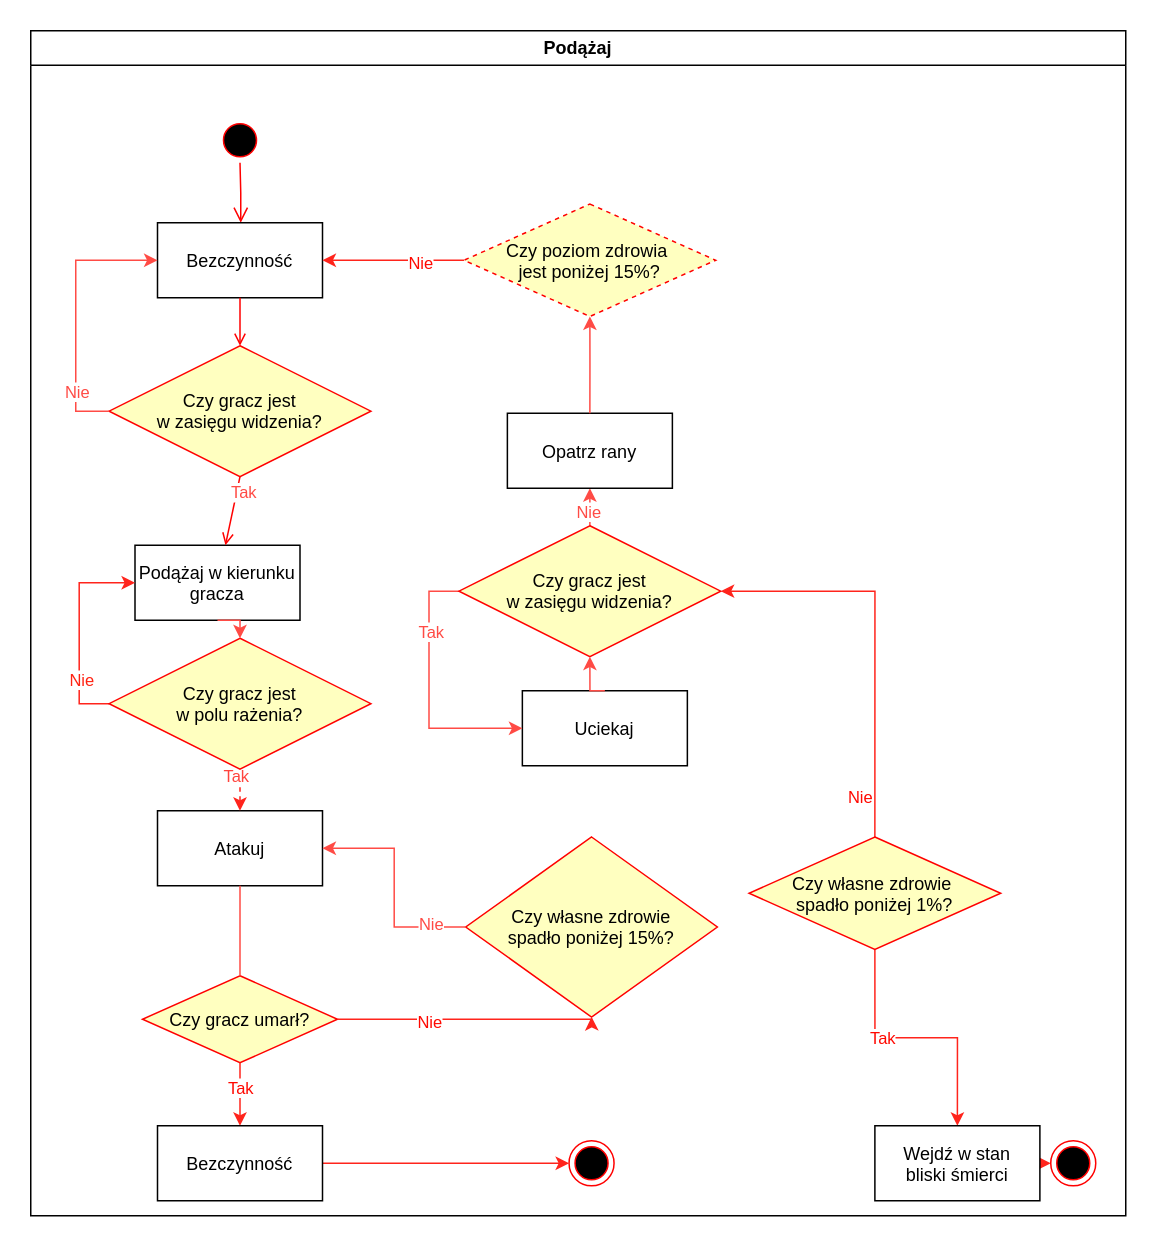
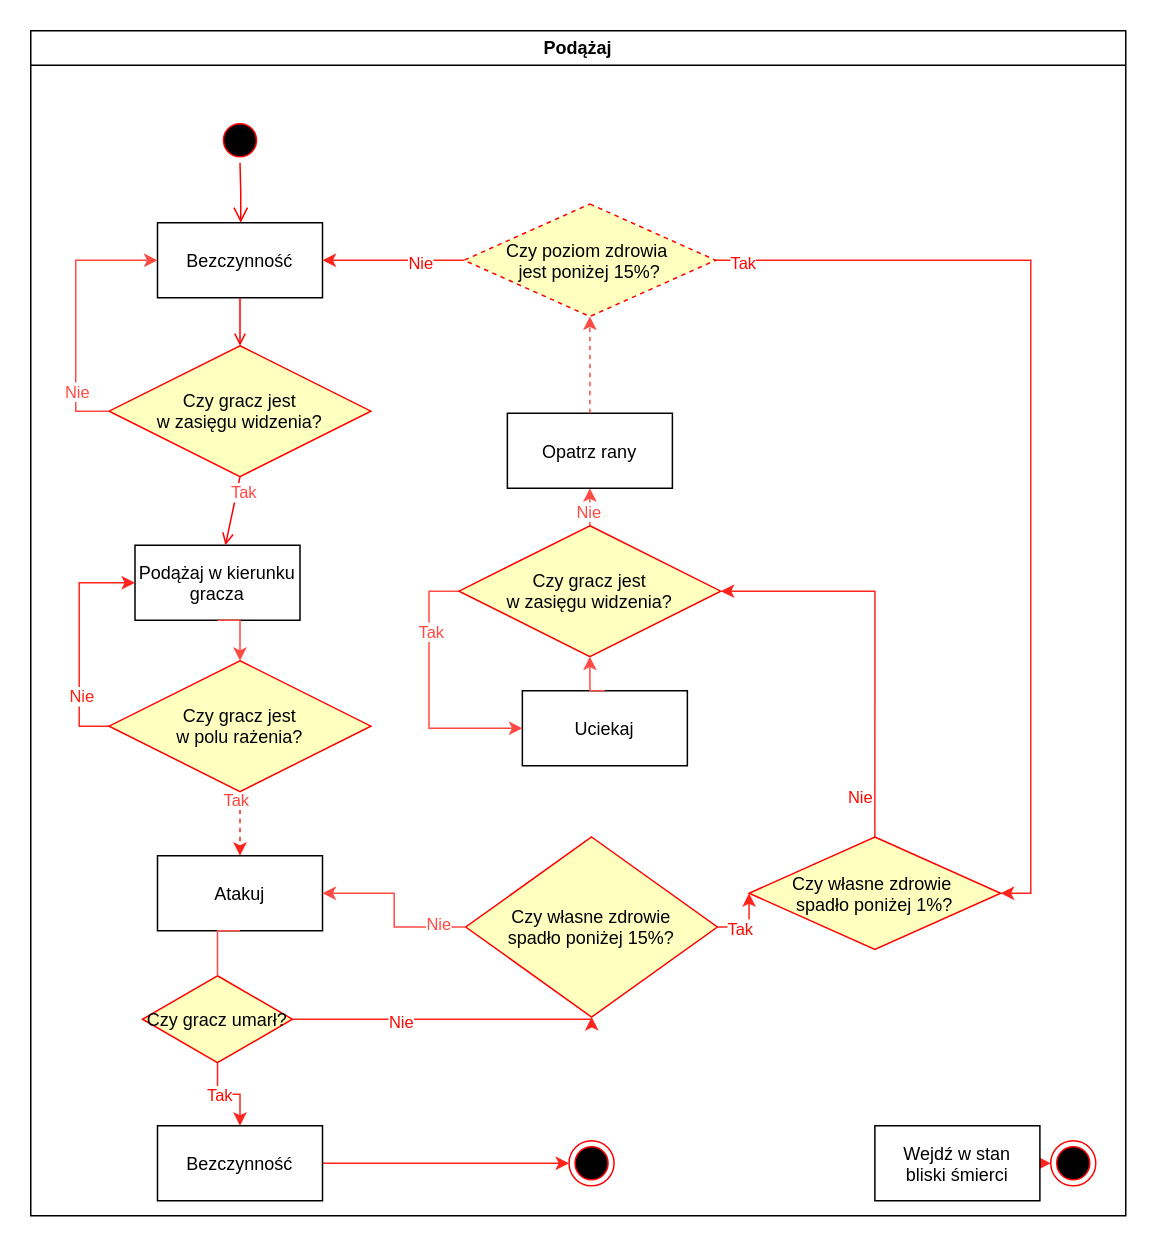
  <mxCell id="0" />
  <mxCell id="1" parent="0" />
  <mxCell id="2" value="Podążaj" style="swimlane;whiteSpace=wrap" parent="1" vertex="1"><mxGeometry x="20" y="20" width="730" height="790" as="geometry" /></mxCell>
  <mxCell id="3" value="Uciekaj" style="" parent="2" vertex="1"><mxGeometry x="327.74" y="440" width="110" height="50" as="geometry" /></mxCell>
  <mxCell id="4" style="edgeStyle=orthogonalEdgeStyle;rounded=0;orthogonalLoop=1;jettySize=auto;html=1;entryX=0;entryY=0.5;entryDx=0;entryDy=0;strokeColor=#FF4B45;fontColor=#FF4B45;exitX=0;exitY=0.5;exitDx=0;exitDy=0;" parent="2" source="8" target="3" edge="1"><mxGeometry relative="1" as="geometry"><mxPoint x="820" y="400" as="sourcePoint" /></mxGeometry></mxCell>
  <mxCell id="5" value="Tak" style="edgeLabel;html=1;align=center;verticalAlign=middle;resizable=0;points=[];fontColor=#FF4B45;" parent="4" vertex="1" connectable="0"><mxGeometry x="-0.454" y="1" relative="1" as="geometry"><mxPoint as="offset" /></mxGeometry></mxCell>
  <mxCell id="6" style="edgeStyle=orthogonalEdgeStyle;rounded=0;orthogonalLoop=1;jettySize=auto;html=1;exitX=0.5;exitY=0;exitDx=0;exitDy=0;entryX=0.5;entryY=1;entryDx=0;entryDy=0;strokeColor=#FF4B45;fontColor=#FF4B45;" parent="2" source="8" target="10" edge="1"><mxGeometry relative="1" as="geometry"><Array as="points" /><mxPoint x="695" y="340" as="sourcePoint" /></mxGeometry></mxCell>
  <mxCell id="7" value="Nie" style="edgeLabel;html=1;align=center;verticalAlign=middle;resizable=0;points=[];fontColor=#FF4B45;" parent="6" vertex="1" connectable="0"><mxGeometry x="-0.24" y="2" relative="1" as="geometry"><mxPoint x="1" as="offset" /></mxGeometry></mxCell>
  <mxCell id="8" value="Czy gracz jest &#10;w zasięgu widzenia?" style="rhombus;fillColor=#ffffc0;strokeColor=#ff0000;" parent="2" vertex="1"><mxGeometry x="285.5" y="330" width="174.5" height="87.25" as="geometry" /></mxCell>
  <mxCell id="9" style="edgeStyle=orthogonalEdgeStyle;rounded=0;orthogonalLoop=1;jettySize=auto;html=1;exitX=0.5;exitY=0;exitDx=0;exitDy=0;strokeColor=#FF4B45;fontColor=#FF4B45;entryX=0.5;entryY=1;entryDx=0;entryDy=0;" parent="2" source="3" target="8" edge="1"><mxGeometry relative="1" as="geometry"><mxPoint x="695" y="427.25" as="targetPoint" /></mxGeometry></mxCell>
  <mxCell id="10" value="Opatrz rany" style="" parent="2" vertex="1"><mxGeometry x="317.75" y="255" width="110" height="50" as="geometry" /></mxCell>
+ <mxCell id="11" style="edgeStyle=orthogonalEdgeStyle;rounded=0;orthogonalLoop=1;jettySize=auto;html=1;entryX=1;entryY=0.5;entryDx=0;entryDy=0;strokeColor=#FF241C;fontColor=#FF0800;" edge="1" parent="2" source="13" target="30"><mxGeometry relative="1" as="geometry" /></mxCell>
+ <mxCell id="12" value="Tak" style="edgeLabel;html=1;align=center;verticalAlign=middle;resizable=0;points=[];fontColor=#FF0800;" vertex="1" connectable="0" parent="11"><mxGeometry x="-0.946" y="-1" relative="1" as="geometry"><mxPoint as="offset" /></mxGeometry></mxCell>
  <mxCell id="13" value="Czy poziom zdrowia &#10;jest poniżej 15%?" style="rhombus;fillColor=#ffffc0;strokeColor=#ff0000;dashed=1;" parent="2" vertex="1"><mxGeometry x="288.87" y="115.5" width="167.75" height="75" as="geometry" /></mxCell>
- <mxCell id="14" style="edgeStyle=orthogonalEdgeStyle;rounded=0;orthogonalLoop=1;jettySize=auto;html=1;exitX=0.5;exitY=0;exitDx=0;exitDy=0;entryX=0.5;entryY=1;entryDx=0;entryDy=0;strokeColor=#FF4B45;fontColor=#FF4B45;" parent="2" source="10" target="13" edge="1"><mxGeometry relative="1" as="geometry" /></mxCell>
- <mxCell id="15" value="Atakuj" style="" vertex="1" parent="2"><mxGeometry x="84.5" y="520" width="110" height="50" as="geometry" /></mxCell>
- <mxCell id="16" value="Czy gracz umarł?" style="rhombus;fillColor=#ffffc0;strokeColor=#ff0000;" vertex="1" parent="2"><mxGeometry x="74.5" y="630" width="130" height="58" as="geometry" /></mxCell>
+ <mxCell id="14" style="edgeStyle=orthogonalEdgeStyle;rounded=0;orthogonalLoop=1;jettySize=auto;html=1;exitX=0.5;exitY=0;exitDx=0;exitDy=0;entryX=0.5;entryY=1;entryDx=0;entryDy=0;strokeColor=#FF4B45;fontColor=#FF4B45;dashed=1;" parent="2" source="10" target="13" edge="1"><mxGeometry relative="1" as="geometry" /></mxCell>
+ <mxCell id="15" value="Atakuj" style="" vertex="1" parent="2"><mxGeometry x="84.5" y="550" width="110" height="50" as="geometry" /></mxCell>
+ <mxCell id="16" value="Czy gracz umarł?" style="rhombus;fillColor=#ffffc0;strokeColor=#ff0000;" vertex="1" parent="2"><mxGeometry x="74.5" y="630" width="100" height="58" as="geometry" /></mxCell>
  <mxCell id="17" style="edgeStyle=orthogonalEdgeStyle;rounded=0;orthogonalLoop=1;jettySize=auto;html=1;exitX=0.5;exitY=1;exitDx=0;exitDy=0;entryX=0.5;entryY=0;entryDx=0;entryDy=0;strokeColor=#FF4B45;fontColor=#FF4B45;endArrow=none;" edge="1" parent="2" source="15" target="16"><mxGeometry relative="1" as="geometry" /></mxCell>
  <mxCell id="18" value="" style="ellipse;html=1;shape=endState;fillColor=#000000;strokeColor=#ff0000;" vertex="1" parent="2"><mxGeometry x="358.87" y="740" width="30" height="30" as="geometry" /></mxCell>
  <mxCell id="19" style="edgeStyle=orthogonalEdgeStyle;rounded=0;orthogonalLoop=1;jettySize=auto;html=1;exitX=0.5;exitY=1;exitDx=0;exitDy=0;strokeColor=#FF241C;fontColor=#FF0800;entryX=0.5;entryY=0;entryDx=0;entryDy=0;" edge="1" parent="2" source="16" target="37"><mxGeometry relative="1" as="geometry"><mxPoint x="140" y="760" as="targetPoint" /></mxGeometry></mxCell>
  <mxCell id="20" value="Tak" style="edgeLabel;html=1;align=center;verticalAlign=middle;resizable=0;points=[];fontColor=#FF0800;" vertex="1" connectable="0" parent="19"><mxGeometry x="-0.217" relative="1" as="geometry"><mxPoint as="offset" /></mxGeometry></mxCell>
  <mxCell id="21" value="Czy własne zdrowie &#10;spadło poniżej 15%?" style="rhombus;fillColor=#ffffc0;strokeColor=#ff0000;" vertex="1" parent="2"><mxGeometry x="290" y="537.5" width="167.75" height="120" as="geometry" /></mxCell>
  <mxCell id="22" style="edgeStyle=orthogonalEdgeStyle;rounded=0;orthogonalLoop=1;jettySize=auto;html=1;exitX=1;exitY=0.5;exitDx=0;exitDy=0;strokeColor=#FF241C;entryX=0.5;entryY=1;entryDx=0;entryDy=0;" edge="1" parent="2" source="16" target="21"><mxGeometry relative="1" as="geometry"><mxPoint x="500" y="640" as="targetPoint" /><Array as="points"><mxPoint x="374" y="659" /></Array></mxGeometry></mxCell>
  <mxCell id="23" value="Nie" style="edgeLabel;html=1;align=center;verticalAlign=middle;resizable=0;points=[];fontColor=#FF0800;" vertex="1" connectable="0" parent="22"><mxGeometry x="-0.284" y="-1" relative="1" as="geometry"><mxPoint as="offset" /></mxGeometry></mxCell>
  <mxCell id="24" style="edgeStyle=orthogonalEdgeStyle;rounded=0;orthogonalLoop=1;jettySize=auto;html=1;strokeColor=#FF4B45;fontColor=#FF4B45;exitX=0;exitY=0.5;exitDx=0;exitDy=0;entryX=1;entryY=0.5;entryDx=0;entryDy=0;" edge="1" parent="2" source="21" target="15"><mxGeometry relative="1" as="geometry"><mxPoint x="470" y="600" as="targetPoint" /></mxGeometry></mxCell>
  <mxCell id="25" value="Nie" style="edgeLabel;html=1;align=center;verticalAlign=middle;resizable=0;points=[];fontColor=#FF4B45;" vertex="1" connectable="0" parent="24"><mxGeometry x="-0.678" y="-2" relative="1" as="geometry"><mxPoint as="offset" /></mxGeometry></mxCell>
- <mxCell id="26" style="edgeStyle=orthogonalEdgeStyle;rounded=0;orthogonalLoop=1;jettySize=auto;html=1;entryX=0.5;entryY=0;entryDx=0;entryDy=0;strokeColor=#FF241C;fontColor=#FF0800;exitX=0.5;exitY=1;exitDx=0;exitDy=0;" edge="1" parent="2" source="30" target="35"><mxGeometry relative="1" as="geometry" /></mxCell>
- <mxCell id="27" value="Tak" style="edgeLabel;html=1;align=center;verticalAlign=middle;resizable=0;points=[];fontColor=#FF0800;" vertex="1" connectable="0" parent="26"><mxGeometry x="-0.26" relative="1" as="geometry"><mxPoint as="offset" /></mxGeometry></mxCell>
  <mxCell id="28" style="edgeStyle=orthogonalEdgeStyle;rounded=0;orthogonalLoop=1;jettySize=auto;html=1;exitX=0.5;exitY=0;exitDx=0;exitDy=0;entryX=1;entryY=0.5;entryDx=0;entryDy=0;strokeColor=#FF241C;fontColor=#FF0800;" edge="1" parent="2" source="30" target="8"><mxGeometry relative="1" as="geometry" /></mxCell>
  <mxCell id="29" value="Nie" style="edgeLabel;html=1;align=center;verticalAlign=middle;resizable=0;points=[];fontColor=#FF0800;" vertex="1" connectable="0" parent="28"><mxGeometry x="-0.794" y="10" relative="1" as="geometry"><mxPoint as="offset" /></mxGeometry></mxCell>
  <mxCell id="30" value="Czy własne zdrowie &#10;spadło poniżej 1%?" style="rhombus;fillColor=#ffffc0;strokeColor=#ff0000;" vertex="1" parent="2"><mxGeometry x="478.88" y="537.5" width="167.75" height="75" as="geometry" /></mxCell>
+ <mxCell id="31" style="edgeStyle=orthogonalEdgeStyle;rounded=0;orthogonalLoop=1;jettySize=auto;html=1;entryX=0;entryY=0.5;entryDx=0;entryDy=0;strokeColor=#FF241C;fontColor=#FF0800;exitX=1;exitY=0.5;exitDx=0;exitDy=0;" edge="1" parent="2" source="21" target="30"><mxGeometry relative="1" as="geometry" /></mxCell>
+ <mxCell id="32" value="Tak" style="edgeLabel;html=1;align=center;verticalAlign=middle;resizable=0;points=[];fontColor=#FF0800;" vertex="1" connectable="0" parent="31"><mxGeometry x="-0.298" y="-1" relative="1" as="geometry"><mxPoint as="offset" /></mxGeometry></mxCell>
  <mxCell id="33" value="" style="ellipse;html=1;shape=endState;fillColor=#000000;strokeColor=#ff0000;" vertex="1" parent="2"><mxGeometry x="680" y="740" width="30" height="30" as="geometry" /></mxCell>
  <mxCell id="34" style="edgeStyle=orthogonalEdgeStyle;rounded=0;orthogonalLoop=1;jettySize=auto;html=1;strokeColor=#FF241C;fontColor=#FF0800;exitX=1;exitY=0.5;exitDx=0;exitDy=0;entryX=0;entryY=0.5;entryDx=0;entryDy=0;" edge="1" parent="2" source="35" target="33"><mxGeometry relative="1" as="geometry"><mxPoint x="530" y="745" as="targetPoint" /></mxGeometry></mxCell>
  <mxCell id="35" value="Wejdź w stan&#10;bliski śmierci" style="" vertex="1" parent="2"><mxGeometry x="562.76" y="730" width="110" height="50" as="geometry" /></mxCell>
  <mxCell id="36" style="edgeStyle=orthogonalEdgeStyle;rounded=0;orthogonalLoop=1;jettySize=auto;html=1;entryX=0;entryY=0.5;entryDx=0;entryDy=0;strokeColor=#FF241C;fontColor=#FF0800;" edge="1" parent="2" source="37" target="18"><mxGeometry relative="1" as="geometry" /></mxCell>
  <mxCell id="37" value="Bezczynność" style="" vertex="1" parent="2"><mxGeometry x="84.5" y="730" width="110" height="50" as="geometry" /></mxCell>
  <mxCell id="38" value="" style="ellipse;shape=startState;fillColor=#000000;strokeColor=#ff0000;" vertex="1" parent="1"><mxGeometry x="144.5" y="78" width="30" height="30" as="geometry" /></mxCell>
  <mxCell id="39" value="" style="edgeStyle=elbowEdgeStyle;elbow=horizontal;verticalAlign=bottom;endArrow=open;endSize=8;strokeColor=#FF0000;endFill=1;rounded=0" edge="1" parent="1" source="38" target="40"><mxGeometry x="110" y="50" as="geometry"><mxPoint x="-5" y="20" as="targetPoint" /></mxGeometry></mxCell>
  <mxCell id="40" value="Bezczynność" style="" vertex="1" parent="1"><mxGeometry x="104.5" y="148" width="110" height="50" as="geometry" /></mxCell>
  <mxCell id="41" value="" style="endArrow=open;strokeColor=#FF0000;endFill=1;rounded=0" edge="1" parent="1" source="40" target="45"><mxGeometry relative="1" as="geometry"><mxPoint x="25.5" y="122" as="targetPoint" /></mxGeometry></mxCell>
  <mxCell id="42" value="Podążaj w kierunku&#10;gracza" style="" vertex="1" parent="1"><mxGeometry x="89.5" y="363" width="110" height="50" as="geometry" /></mxCell>
  <mxCell id="43" value="" style="endArrow=open;strokeColor=#FF0000;endFill=1;rounded=0;exitX=0.5;exitY=1;exitDx=0;exitDy=0;" edge="1" parent="1" source="45" target="42"><mxGeometry relative="1" as="geometry"><mxPoint x="-5" y="180" as="sourcePoint" /></mxGeometry></mxCell>
  <mxCell id="44" value="Tak" style="edgeLabel;html=1;align=center;verticalAlign=middle;resizable=0;points=[];fontColor=#FF4B45;" vertex="1" connectable="0" parent="43"><mxGeometry x="-0.574" y="4" relative="1" as="geometry"><mxPoint as="offset" /></mxGeometry></mxCell>
  <mxCell id="45" value="Czy gracz jest &#10;w zasięgu widzenia?" style="rhombus;fillColor=#ffffc0;strokeColor=#ff0000;rounded=0;" vertex="1" parent="1"><mxGeometry x="72.25" y="230" width="174.5" height="87.25" as="geometry" /></mxCell>
  <mxCell id="46" style="edgeStyle=orthogonalEdgeStyle;rounded=0;orthogonalLoop=1;jettySize=auto;html=1;strokeColor=#FF4B45;exitX=0;exitY=0.5;exitDx=0;exitDy=0;entryX=0;entryY=0.5;entryDx=0;entryDy=0;" edge="1" parent="1" source="45" target="40"><mxGeometry relative="1" as="geometry"><mxPoint x="215" y="173" as="targetPoint" /><Array as="points"><mxPoint x="50" y="274" /><mxPoint x="50" y="173" /></Array></mxGeometry></mxCell>
  <mxCell id="47" value="Nie" style="edgeLabel;html=1;align=center;verticalAlign=middle;resizable=0;points=[];fontColor=#FF4B45;" vertex="1" connectable="0" parent="46"><mxGeometry x="-0.603" y="1" relative="1" as="geometry"><mxPoint x="1" as="offset" /></mxGeometry></mxCell>
  <mxCell id="48" style="edgeStyle=orthogonalEdgeStyle;rounded=0;orthogonalLoop=1;jettySize=auto;html=1;exitX=0.5;exitY=1;exitDx=0;exitDy=0;entryX=0.5;entryY=0;entryDx=0;entryDy=0;strokeColor=#FF241C;dashed=1;" edge="1" parent="1" source="52" target="15"><mxGeometry relative="1" as="geometry" /></mxCell>
  <mxCell id="49" value="&lt;font color=&quot;#ff443d&quot;&gt;Tak&lt;/font&gt;" style="edgeLabel;html=1;align=center;verticalAlign=middle;resizable=0;points=[];" vertex="1" connectable="0" parent="48"><mxGeometry x="-0.744" y="-3" relative="1" as="geometry"><mxPoint as="offset" /></mxGeometry></mxCell>
  <mxCell id="50" style="edgeStyle=orthogonalEdgeStyle;rounded=0;orthogonalLoop=1;jettySize=auto;html=1;exitX=0;exitY=0.5;exitDx=0;exitDy=0;entryX=0;entryY=0.5;entryDx=0;entryDy=0;strokeColor=#FF241C;" edge="1" parent="1" source="52" target="42"><mxGeometry relative="1" as="geometry" /></mxCell>
  <mxCell id="51" value="Nie" style="edgeLabel;html=1;align=center;verticalAlign=middle;resizable=0;points=[];fontColor=#FF2212;" vertex="1" connectable="0" parent="50"><mxGeometry x="-0.481" y="-1" relative="1" as="geometry"><mxPoint as="offset" /></mxGeometry></mxCell>
- <mxCell id="52" value="Czy gracz jest &#10;w polu rażenia?" style="rhombus;fillColor=#ffffc0;strokeColor=#ff0000;" vertex="1" parent="1"><mxGeometry x="72.25" y="425" width="174.5" height="87.25" as="geometry" /></mxCell>
+ <mxCell id="52" value="Czy gracz jest &#10;w polu rażenia?" style="rhombus;fillColor=#ffffc0;strokeColor=#ff0000;" vertex="1" parent="1"><mxGeometry x="72.25" y="440" width="174.5" height="87.25" as="geometry" /></mxCell>
  <mxCell id="53" style="edgeStyle=orthogonalEdgeStyle;rounded=0;orthogonalLoop=1;jettySize=auto;html=1;exitX=0.5;exitY=1;exitDx=0;exitDy=0;entryX=0.5;entryY=0;entryDx=0;entryDy=0;strokeColor=#FF4B45;fontColor=#FF4B45;" edge="1" parent="1" source="42" target="52"><mxGeometry relative="1" as="geometry" /></mxCell>
  <mxCell id="54" style="edgeStyle=orthogonalEdgeStyle;rounded=0;orthogonalLoop=1;jettySize=auto;html=1;entryX=1;entryY=0.5;entryDx=0;entryDy=0;strokeColor=#FF241C;fontColor=#FF0800;exitX=0;exitY=0.5;exitDx=0;exitDy=0;" edge="1" parent="1" source="13" target="40"><mxGeometry relative="1" as="geometry" /></mxCell>
  <mxCell id="55" value="Nie" style="edgeLabel;html=1;align=center;verticalAlign=middle;resizable=0;points=[];fontColor=#FF0800;" vertex="1" connectable="0" parent="54"><mxGeometry x="-0.395" y="1" relative="1" as="geometry"><mxPoint as="offset" /></mxGeometry></mxCell>
